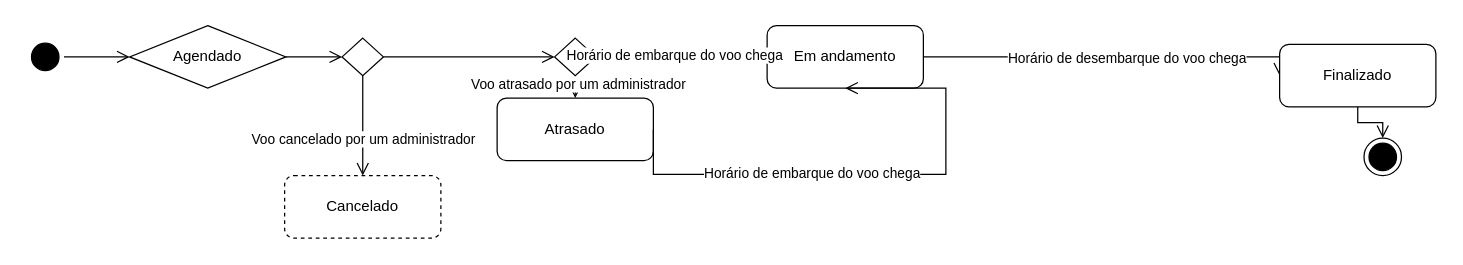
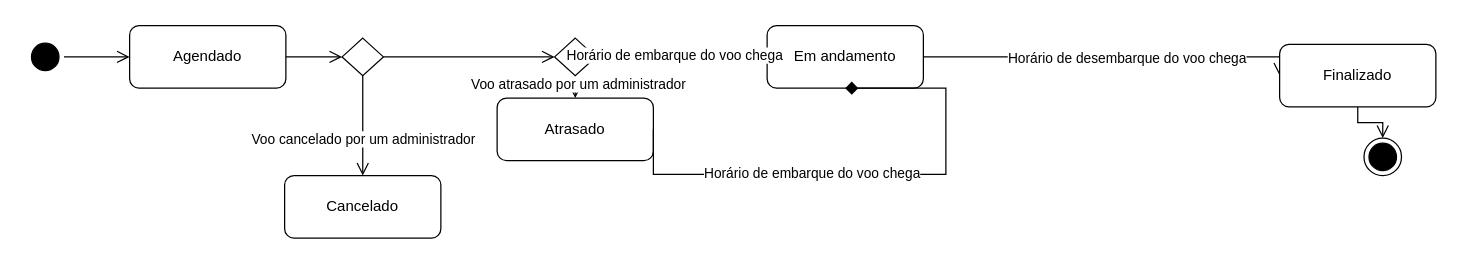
  <mxCell id="0" />
  <mxCell id="1" parent="0" />
  <mxCell id="2" value="" style="ellipse;html=1;shape=startState;fillColor=#000000;strokeColor=#000000;" vertex="1" parent="1"><mxGeometry x="20.5" y="30" width="30" height="30" as="geometry" /></mxCell>
  <mxCell id="3" value="" style="edgeStyle=orthogonalEdgeStyle;html=1;verticalAlign=bottom;endArrow=open;endSize=8;strokeColor=#000000;rounded=0;entryX=0;entryY=0.5;entryDx=0;entryDy=0;exitX=1;exitY=0.5;exitDx=0;exitDy=0;" edge="1" parent="1" source="2" target="4"><mxGeometry relative="1" as="geometry"><mxPoint x="51.5" y="120" as="targetPoint" /></mxGeometry></mxCell>
- <mxCell id="4" value="Agendado" style="rhombus;whiteSpace=wrap;html=1;" vertex="1" parent="1"><mxGeometry x="103" y="20" width="125" height="50" as="geometry" /></mxCell>
+ <mxCell id="4" value="Agendado" style="rounded=1;whiteSpace=wrap;html=1;" vertex="1" parent="1"><mxGeometry x="103" y="20" width="125" height="50" as="geometry" /></mxCell>
  <mxCell id="5" value="" style="rhombus;whiteSpace=wrap;html=1;" vertex="1" parent="1"><mxGeometry x="273" y="30" width="33" height="30" as="geometry" /></mxCell>
  <mxCell id="6" value="" style="edgeStyle=orthogonalEdgeStyle;html=1;verticalAlign=bottom;endArrow=open;endSize=8;strokeColor=#000000;rounded=0;entryX=0;entryY=0.5;entryDx=0;entryDy=0;exitX=1;exitY=0.5;exitDx=0;exitDy=0;" edge="1" parent="1" source="4" target="5"><mxGeometry relative="1" as="geometry"><mxPoint x="113" y="55" as="targetPoint" /><mxPoint x="60.5" y="55" as="sourcePoint" /></mxGeometry></mxCell>
  <mxCell id="7" value="" style="edgeStyle=orthogonalEdgeStyle;html=1;verticalAlign=bottom;endArrow=open;endSize=8;strokeColor=#000000;rounded=0;exitX=0.5;exitY=1;exitDx=0;exitDy=0;entryX=0.5;entryY=0;entryDx=0;entryDy=0;" edge="1" parent="1" source="5" target="9"><mxGeometry relative="1" as="geometry"><mxPoint x="293" y="90" as="targetPoint" /><mxPoint x="238" y="55" as="sourcePoint" /></mxGeometry></mxCell>
  <mxCell id="8" value="Voo cancelado por um administrador" style="edgeLabel;html=1;align=center;verticalAlign=middle;resizable=0;points=[];" vertex="1" connectable="0" parent="7"><mxGeometry x="-0.235" y="1" relative="1" as="geometry"><mxPoint x="-1" y="19" as="offset" /></mxGeometry></mxCell>
- <mxCell id="9" value="Cancelado" style="rounded=1;whiteSpace=wrap;html=1;dashed=1;" vertex="1" parent="1"><mxGeometry x="227" y="140" width="125" height="50" as="geometry" /></mxCell>
+ <mxCell id="9" value="Cancelado" style="rounded=1;whiteSpace=wrap;html=1;" vertex="1" parent="1"><mxGeometry x="227" y="140" width="125" height="50" as="geometry" /></mxCell>
  <mxCell id="10" value="Em andamento" style="rounded=1;whiteSpace=wrap;html=1;" vertex="1" parent="1"><mxGeometry x="613" y="20" width="125" height="50" as="geometry" /></mxCell>
  <mxCell id="11" value="" style="edgeStyle=orthogonalEdgeStyle;html=1;verticalAlign=bottom;endArrow=open;endSize=8;strokeColor=#000000;rounded=0;entryX=0;entryY=0.5;entryDx=0;entryDy=0;exitX=1;exitY=0.5;exitDx=0;exitDy=0;" edge="1" parent="1" source="5" target="12"><mxGeometry relative="1" as="geometry"><mxPoint x="381" y="50" as="targetPoint" /><mxPoint x="336" y="50" as="sourcePoint" /><Array as="points"><mxPoint x="413" y="45" /><mxPoint x="413" y="45" /></Array></mxGeometry></mxCell>
  <mxCell id="12" value="" style="rhombus;whiteSpace=wrap;html=1;" vertex="1" parent="1"><mxGeometry x="443" y="30" width="33" height="30" as="geometry" /></mxCell>
  <mxCell id="13" value="Atrasado" style="rounded=1;whiteSpace=wrap;html=1;" vertex="1" parent="1"><mxGeometry x="397" y="78" width="125" height="50" as="geometry" /></mxCell>
  <mxCell id="14" value="" style="edgeStyle=orthogonalEdgeStyle;html=1;verticalAlign=bottom;endArrow=open;endSize=8;strokeColor=#000000;rounded=0;entryX=0.5;entryY=0;entryDx=0;entryDy=0;exitX=0.5;exitY=1;exitDx=0;exitDy=0;" edge="1" parent="1" source="12" target="13"><mxGeometry relative="1" as="geometry"><mxPoint x="453" y="55" as="targetPoint" /><mxPoint x="316" y="55" as="sourcePoint" /></mxGeometry></mxCell>
  <mxCell id="15" value="Voo atrasado por um administrador" style="edgeLabel;html=1;align=center;verticalAlign=middle;resizable=0;points=[];" vertex="1" connectable="0" parent="14"><mxGeometry x="-0.295" y="2" relative="1" as="geometry"><mxPoint as="offset" /></mxGeometry></mxCell>
  <mxCell id="16" value="" style="edgeStyle=orthogonalEdgeStyle;html=1;verticalAlign=bottom;endArrow=open;endSize=8;strokeColor=#000000;rounded=0;entryX=0;entryY=0.5;entryDx=0;entryDy=0;exitX=1;exitY=0.5;exitDx=0;exitDy=0;" edge="1" parent="1" source="12" target="10"><mxGeometry relative="1" as="geometry"><mxPoint x="453" y="55" as="targetPoint" /><mxPoint x="316" y="55" as="sourcePoint" /><Array as="points"><mxPoint x="553" y="45" /><mxPoint x="553" y="45" /></Array></mxGeometry></mxCell>
  <mxCell id="17" value="Horário de embarque do voo chega" style="edgeLabel;html=1;align=center;verticalAlign=middle;resizable=0;points=[];" vertex="1" connectable="0" parent="16"><mxGeometry x="-0.094" y="2" relative="1" as="geometry"><mxPoint as="offset" /></mxGeometry></mxCell>
- <mxCell id="18" value="" style="edgeStyle=orthogonalEdgeStyle;html=1;verticalAlign=bottom;endArrow=open;endSize=8;strokeColor=#000000;rounded=0;entryX=0.5;entryY=1;entryDx=0;entryDy=0;exitX=1;exitY=0.5;exitDx=0;exitDy=0;" edge="1" parent="1" source="13" target="10"><mxGeometry relative="1" as="geometry"><mxPoint x="760" y="139.53" as="targetPoint" /><mxPoint x="543" y="139.53" as="sourcePoint" /><Array as="points"><mxPoint x="522" y="139" /><mxPoint x="756" y="139" /></Array></mxGeometry></mxCell>
+ <mxCell id="18" value="" style="edgeStyle=orthogonalEdgeStyle;html=1;verticalAlign=bottom;endArrow=diamond;endSize=8;strokeColor=#000000;rounded=0;entryX=0.5;entryY=1;entryDx=0;entryDy=0;exitX=1;exitY=0.5;exitDx=0;exitDy=0;" edge="1" parent="1" source="13" target="10"><mxGeometry relative="1" as="geometry"><mxPoint x="760" y="139.53" as="targetPoint" /><mxPoint x="543" y="139.53" as="sourcePoint" /><Array as="points"><mxPoint x="522" y="139" /><mxPoint x="756" y="139" /></Array></mxGeometry></mxCell>
  <mxCell id="19" value="Horário de embarque do voo chega" style="edgeLabel;html=1;align=center;verticalAlign=middle;resizable=0;points=[];" vertex="1" connectable="0" parent="18"><mxGeometry x="-0.094" y="2" relative="1" as="geometry"><mxPoint x="-28" as="offset" /></mxGeometry></mxCell>
  <mxCell id="20" value="" style="edgeStyle=orthogonalEdgeStyle;html=1;verticalAlign=bottom;endArrow=open;endSize=8;strokeColor=#000000;rounded=0;entryX=0;entryY=0.5;entryDx=0;entryDy=0;exitX=1;exitY=0.5;exitDx=0;exitDy=0;" edge="1" parent="1" source="10" target="22"><mxGeometry relative="1" as="geometry"><mxPoint x="1010" y="110" as="targetPoint" /><mxPoint x="793" y="110" as="sourcePoint" /><Array as="points"><mxPoint x="1043" y="45" /><mxPoint x="1043" y="45" /></Array></mxGeometry></mxCell>
  <mxCell id="21" value="Horário de desembarque do voo chega" style="edgeLabel;html=1;align=center;verticalAlign=middle;resizable=0;points=[];" vertex="1" connectable="0" parent="20"><mxGeometry x="-0.094" y="2" relative="1" as="geometry"><mxPoint x="8" y="2" as="offset" /></mxGeometry></mxCell>
  <mxCell id="22" value="Finalizado" style="rounded=1;whiteSpace=wrap;html=1;" vertex="1" parent="1"><mxGeometry x="1023" y="35" width="125" height="50" as="geometry" /></mxCell>
  <mxCell id="23" value="" style="edgeStyle=orthogonalEdgeStyle;html=1;verticalAlign=bottom;endArrow=open;endSize=8;strokeColor=#000000;rounded=0;entryX=0.5;entryY=0;entryDx=0;entryDy=0;exitX=0.5;exitY=1;exitDx=0;exitDy=0;" edge="1" parent="1" source="22" target="24"><mxGeometry relative="1" as="geometry"><mxPoint x="1395.5" y="230" as="targetPoint" /><mxPoint x="1343" y="230" as="sourcePoint" /></mxGeometry></mxCell>
  <mxCell id="24" value="" style="ellipse;html=1;shape=endState;fillColor=#000000;strokeColor=#000000;" vertex="1" parent="1"><mxGeometry x="1090.5" y="110" width="30" height="30" as="geometry" /></mxCell>
